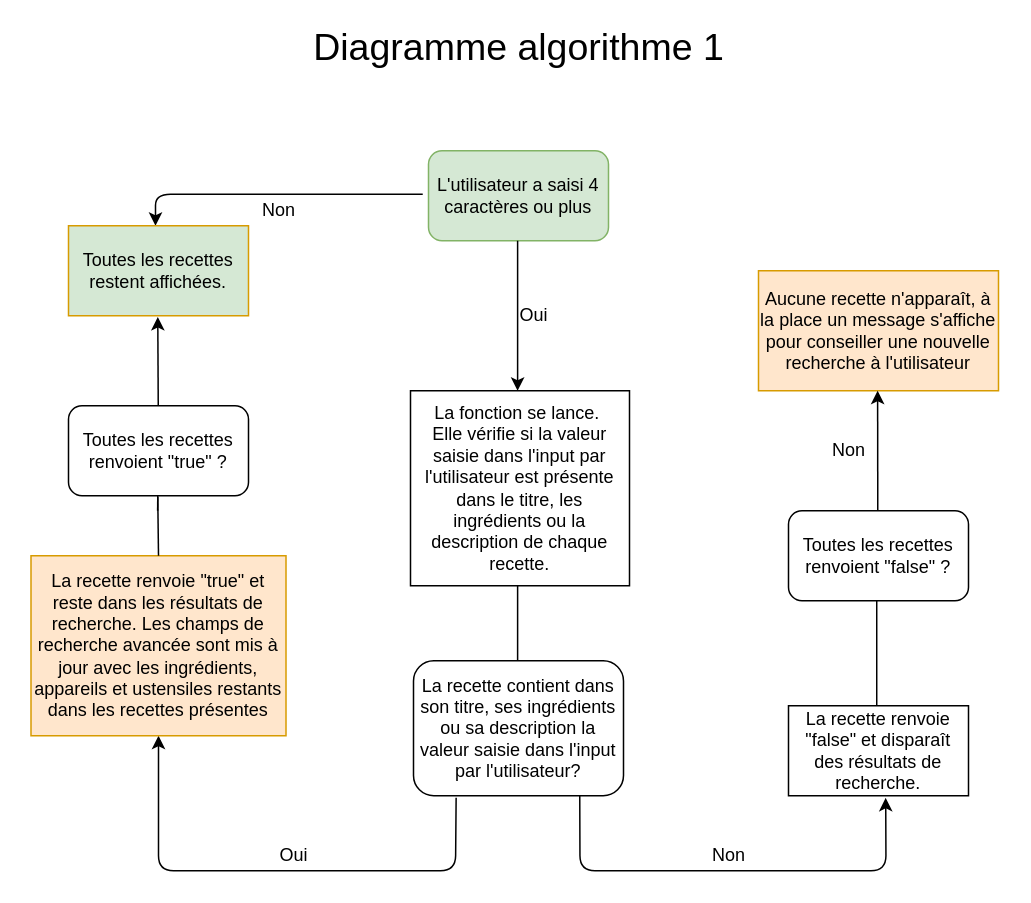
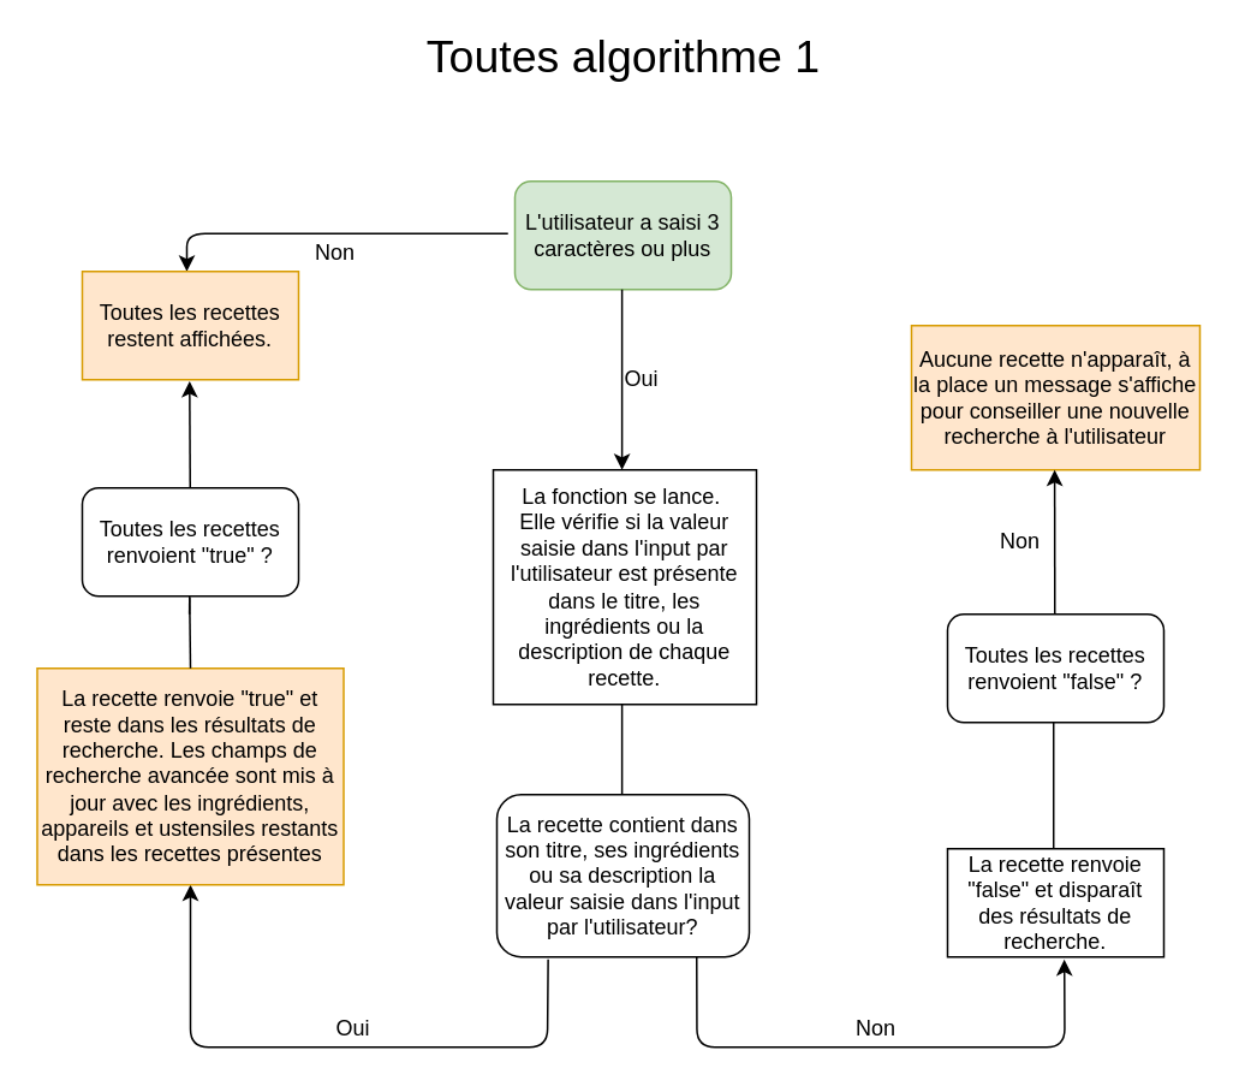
  <mxCell id="0" />
  <mxCell id="1" parent="0" />
- <mxCell id="2" value="L'utilisateur a saisi 4 caractères ou plus" style="rounded=1;whiteSpace=wrap;html=1;fillColor=#d5e8d4;strokeColor=#82b366;" parent="1" vertex="1"><mxGeometry x="285" y="100" width="120" height="60" as="geometry" /></mxCell>
+ <mxCell id="2" value="L'utilisateur a saisi 3 caractères ou plus" style="rounded=1;whiteSpace=wrap;html=1;fillColor=#d5e8d4;strokeColor=#82b366;" parent="1" vertex="1"><mxGeometry x="285" y="100" width="120" height="60" as="geometry" /></mxCell>
  <mxCell id="3" value="Aucune recette n'apparaît, à la place un message s'affiche pour conseiller une nouvelle recherche à l'utilisateur" style="rounded=0;whiteSpace=wrap;html=1;fillColor=#ffe6cc;strokeColor=#d79b00;" parent="1" vertex="1"><mxGeometry x="505" y="180" width="160" height="80" as="geometry" /></mxCell>
  <mxCell id="4" value="Oui" style="text;html=1;align=center;verticalAlign=middle;resizable=0;points=[];autosize=1;strokeColor=none;" parent="1" vertex="1"><mxGeometry x="340" y="200" width="30" height="20" as="geometry" /></mxCell>
  <mxCell id="5" value="" style="endArrow=classic;html=1;entryX=0.54;entryY=1.023;entryDx=0;entryDy=0;entryPerimeter=0;" parent="1" target="11" edge="1"><mxGeometry width="50" height="50" relative="1" as="geometry"><mxPoint x="385.84" y="530" as="sourcePoint" /><mxPoint x="385" y="697.83" as="targetPoint" /><Array as="points"><mxPoint x="386" y="580" /><mxPoint x="590" y="580" /></Array></mxGeometry></mxCell>
  <mxCell id="6" value="" style="endArrow=classic;html=1;exitX=-0.032;exitY=0.483;exitDx=0;exitDy=0;exitPerimeter=0;" parent="1" source="2" edge="1"><mxGeometry width="50" height="50" relative="1" as="geometry"><mxPoint x="85" y="180" as="sourcePoint" /><mxPoint x="103" y="150" as="targetPoint" /><Array as="points"><mxPoint x="103" y="129" /></Array></mxGeometry></mxCell>
  <mxCell id="7" value="Non" style="text;html=1;align=center;verticalAlign=middle;resizable=0;points=[];autosize=1;strokeColor=none;" parent="1" vertex="1"><mxGeometry x="165" y="130" width="40" height="20" as="geometry" /></mxCell>
- <mxCell id="8" value="&lt;span&gt;Toutes les recettes restent affichées.&lt;/span&gt;" style="rounded=0;whiteSpace=wrap;html=1;fillColor=#d5e8d4;strokeColor=#d79b00;" parent="1" vertex="1"><mxGeometry x="45" y="150" width="120" height="60" as="geometry" /></mxCell>
+ <mxCell id="8" value="&lt;span&gt;Toutes les recettes restent affichées.&lt;/span&gt;" style="rounded=0;whiteSpace=wrap;html=1;fillColor=#ffe6cc;strokeColor=#d79b00;" parent="1" vertex="1"><mxGeometry x="45" y="150" width="120" height="60" as="geometry" /></mxCell>
  <mxCell id="9" value="La recette contient dans son titre, ses ingrédients ou sa description la valeur saisie dans l'input par l'utilisateur?" style="rounded=1;whiteSpace=wrap;html=1;" parent="1" vertex="1"><mxGeometry x="275" y="440" width="140" height="90" as="geometry" /></mxCell>
  <mxCell id="10" value="" style="endArrow=none;html=1;" parent="1" edge="1"><mxGeometry width="50" height="50" relative="1" as="geometry"><mxPoint x="344.41" y="440" as="sourcePoint" /><mxPoint x="344.41" y="390" as="targetPoint" /></mxGeometry></mxCell>
  <mxCell id="11" value="La recette renvoie &quot;false&quot; et disparaît des résultats de recherche." style="rounded=0;whiteSpace=wrap;html=1;" parent="1" vertex="1"><mxGeometry x="525" y="470" width="120" height="60" as="geometry" /></mxCell>
  <mxCell id="12" value="&lt;span&gt;La fonction se lance.&amp;nbsp;&lt;/span&gt;&lt;br&gt;&lt;span&gt;Elle vérifie si la valeur saisie dans l'input par l'utilisateur est présente dans le titre, les ingrédients ou la description de chaque recette.&lt;/span&gt;" style="rounded=0;whiteSpace=wrap;html=1;" parent="1" vertex="1"><mxGeometry x="273" y="260" width="146" height="130" as="geometry" /></mxCell>
  <mxCell id="13" value="Toutes les recettes renvoient &quot;false&quot; ?" style="rounded=1;whiteSpace=wrap;html=1;" parent="1" vertex="1"><mxGeometry x="525" y="340" width="120" height="60" as="geometry" /></mxCell>
  <mxCell id="14" value="" style="endArrow=classic;html=1;exitX=0.203;exitY=1.015;exitDx=0;exitDy=0;exitPerimeter=0;entryX=0.5;entryY=1;entryDx=0;entryDy=0;entryPerimeter=0;" parent="1" source="9" edge="1" target="27"><mxGeometry width="50" height="50" relative="1" as="geometry"><mxPoint x="235" y="650" as="sourcePoint" /><mxPoint x="105" y="500" as="targetPoint" /><Array as="points"><mxPoint x="303" y="580" /><mxPoint x="105" y="580" /></Array></mxGeometry></mxCell>
  <mxCell id="15" value="" style="endArrow=classic;html=1;entryX=0.496;entryY=1.013;entryDx=0;entryDy=0;entryPerimeter=0;startArrow=none;" parent="1" target="8" edge="1" source="25"><mxGeometry width="50" height="50" relative="1" as="geometry"><mxPoint x="104.41" y="340" as="sourcePoint" /><mxPoint x="104.41" y="270" as="targetPoint" /></mxGeometry></mxCell>
  <mxCell id="16" value="" style="endArrow=classic;html=1;exitX=0.496;exitY=-0.007;exitDx=0;exitDy=0;exitPerimeter=0;" parent="1" source="13" edge="1"><mxGeometry width="50" height="50" relative="1" as="geometry"><mxPoint x="584.41" y="330" as="sourcePoint" /><mxPoint x="584.41" y="260" as="targetPoint" /></mxGeometry></mxCell>
  <mxCell id="17" value="Non" style="text;html=1;align=center;verticalAlign=middle;resizable=0;points=[];autosize=1;strokeColor=none;" parent="1" vertex="1"><mxGeometry x="465" y="560" width="40" height="20" as="geometry" /></mxCell>
  <mxCell id="18" value="Oui" style="text;html=1;align=center;verticalAlign=middle;resizable=0;points=[];autosize=1;strokeColor=none;" parent="1" vertex="1"><mxGeometry x="180" y="560" width="30" height="20" as="geometry" /></mxCell>
  <mxCell id="19" value="Non" style="text;html=1;align=center;verticalAlign=middle;resizable=0;points=[];autosize=1;strokeColor=none;" parent="1" vertex="1"><mxGeometry x="545" y="290" width="40" height="20" as="geometry" /></mxCell>
  <mxCell id="20" value="" style="endArrow=none;html=1;" parent="1" edge="1"><mxGeometry width="50" height="50" relative="1" as="geometry"><mxPoint x="583.82" y="470" as="sourcePoint" /><mxPoint x="583.82" y="400" as="targetPoint" /></mxGeometry></mxCell>
  <mxCell id="21" value="" style="endArrow=none;html=1;startArrow=none;" parent="1" edge="1" source="27"><mxGeometry width="50" height="50" relative="1" as="geometry"><mxPoint x="104.41" y="470" as="sourcePoint" /><mxPoint x="104.41" y="400" as="targetPoint" /></mxGeometry></mxCell>
  <mxCell id="22" value="Oui" style="text;html=1;align=center;verticalAlign=middle;resizable=0;points=[];autosize=1;strokeColor=none;" parent="1" vertex="1"><mxGeometry x="110" y="300" width="30" height="20" as="geometry" /></mxCell>
  <mxCell id="23" value="" style="endArrow=classic;html=1;" parent="1" edge="1"><mxGeometry width="50" height="50" relative="1" as="geometry"><mxPoint x="344.41" y="160" as="sourcePoint" /><mxPoint x="344.41" y="260" as="targetPoint" /></mxGeometry></mxCell>
- <mxCell id="24" value="&lt;span style=&quot;font-size: 25px&quot;&gt;Diagramme algorithme 1&lt;/span&gt;" style="text;html=1;align=center;verticalAlign=middle;resizable=0;points=[];autosize=1;strokeColor=none;" parent="1" vertex="1"><mxGeometry x="200" y="20" width="290" height="20" as="geometry" /></mxCell>
+ <mxCell id="24" value="&lt;span style=&quot;font-size: 25px&quot;&gt;Toutes algorithme 1&lt;/span&gt;" style="text;html=1;align=center;verticalAlign=middle;resizable=0;points=[];autosize=1;strokeColor=none;" parent="1" vertex="1"><mxGeometry x="200" y="20" width="290" height="20" as="geometry" /></mxCell>
  <mxCell id="25" value="Toutes les recettes renvoient &quot;true&quot; ?" style="rounded=1;whiteSpace=wrap;html=1;" parent="1" vertex="1"><mxGeometry x="45" y="270" width="120" height="60" as="geometry" /></mxCell>
  <mxCell id="26" value="" style="endArrow=none;html=1;entryX=0.496;entryY=1.013;entryDx=0;entryDy=0;entryPerimeter=0;" edge="1" parent="1" target="25"><mxGeometry width="50" height="50" relative="1" as="geometry"><mxPoint x="104.41" y="340" as="sourcePoint" /><mxPoint x="104.52" y="210.78" as="targetPoint" /></mxGeometry></mxCell>
  <mxCell id="27" value="La recette renvoie &quot;true&quot; et reste dans les résultats de recherche. Les champs de recherche avancée sont mis à jour avec les ingrédients, appareils et ustensiles restants dans les recettes présentes" style="rounded=0;whiteSpace=wrap;html=1;fillColor=#ffe6cc;strokeColor=#d79b00;" parent="1" vertex="1"><mxGeometry x="20" y="370" width="170" height="120" as="geometry" /></mxCell>
  <mxCell id="28" value="" style="endArrow=none;html=1;" edge="1" parent="1"><mxGeometry width="50" height="50" relative="1" as="geometry"><mxPoint x="105" y="370" as="sourcePoint" /><mxPoint x="104.5" y="330" as="targetPoint" /></mxGeometry></mxCell>
